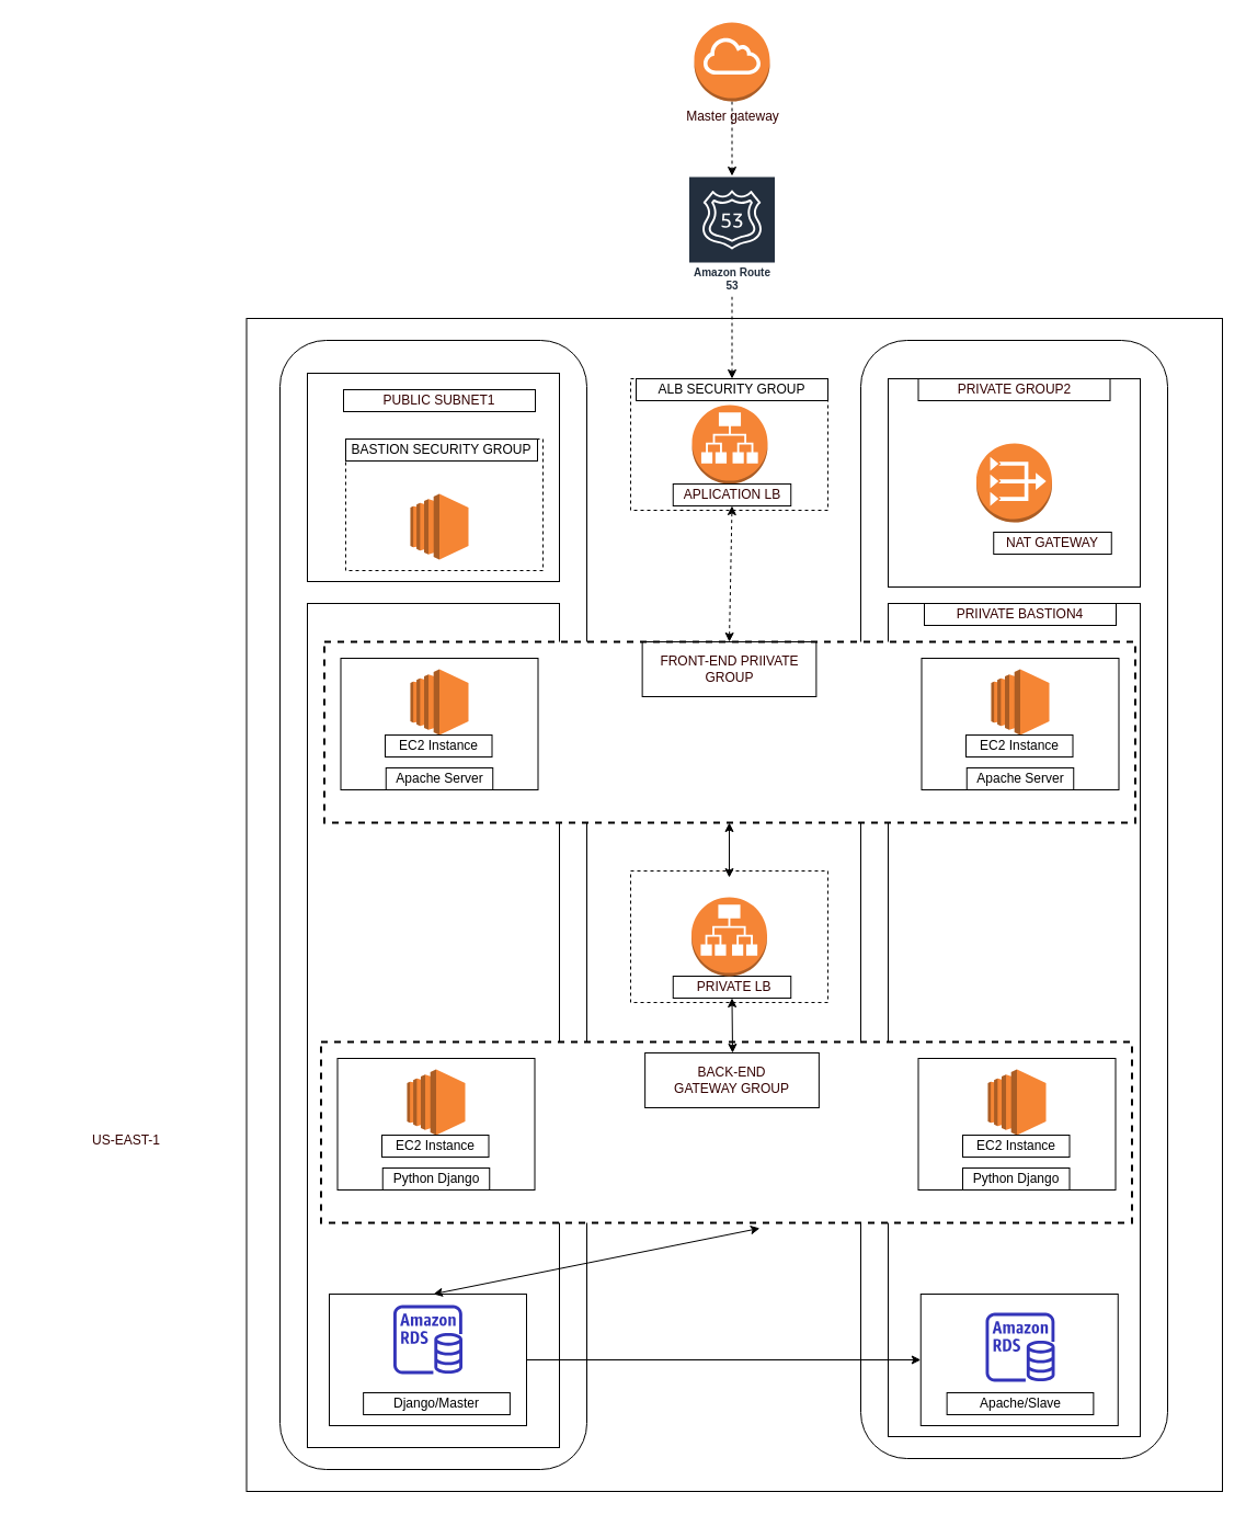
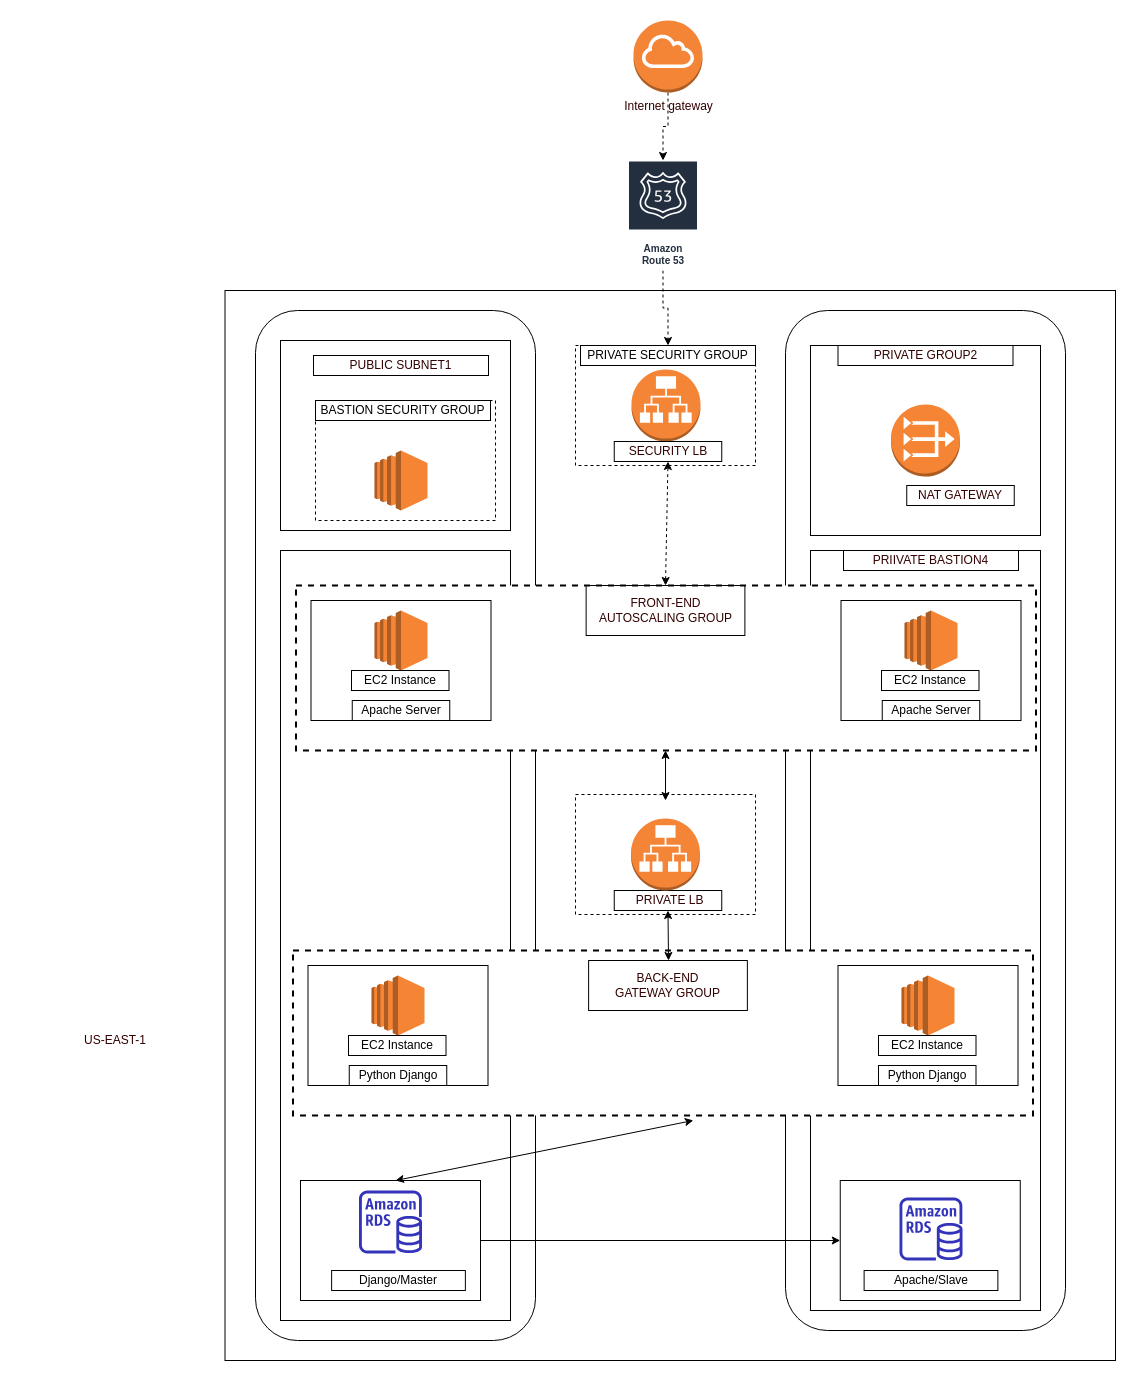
  <mxCell id="0" />
  <mxCell id="1" parent="0" />
  <mxCell id="2" value="" style="rounded=0;whiteSpace=wrap;html=1;fontColor=#FFFFFF;strokeColor=#000000;strokeWidth=0;gradientColor=none;" vertex="1" parent="1"><mxGeometry x="300" y="590" width="120" height="60" as="geometry" /></mxCell>
  <mxCell id="3" value="" style="rounded=0;whiteSpace=wrap;html=1;fontColor=#000000;strokeColor=#BD7000;strokeWidth=0;fillColor=#f0a30a;" vertex="1" parent="1"><mxGeometry x="300" y="590" width="725" height="160" as="geometry" /></mxCell>
  <mxCell id="4" value="" style="rounded=0;whiteSpace=wrap;html=1;fontColor=#000000;strokeColor=#BD7000;strokeWidth=0;fillColor=#f0a30a;" vertex="1" parent="1"><mxGeometry x="295" y="580" width="120" height="60" as="geometry" /></mxCell>
  <mxCell id="5" value="" style="rounded=0;whiteSpace=wrap;html=1;fontColor=#FFFFFF;strokeColor=#000000;strokeWidth=0;gradientColor=none;" vertex="1" parent="1"><mxGeometry x="315" y="610" width="120" height="60" as="geometry" /></mxCell>
  <mxCell id="6" value="" style="rounded=0;whiteSpace=wrap;html=1;fontColor=#FFFFFF;strokeColor=#000000;gradientColor=none;dashed=1;strokeWidth=11;" vertex="1" parent="1"><mxGeometry x="295" y="580" width="730" height="170" as="geometry" /></mxCell>
  <mxCell id="7" style="edgeStyle=orthogonalEdgeStyle;rounded=0;orthogonalLoop=1;jettySize=auto;html=1;fontColor=#FFFFFF;dashed=1;" edge="1" parent="1" source="8" target="27"><mxGeometry relative="1" as="geometry" /></mxCell>
- <mxCell id="8" value="&lt;font color=&quot;#330000&quot;&gt;Master gateway&lt;/font&gt;" style="outlineConnect=0;dashed=0;verticalLabelPosition=bottom;verticalAlign=top;align=center;html=1;shape=mxgraph.aws3.internet_gateway;fillColor=#F58536;gradientColor=none;fontColor=#FFFFFF;" vertex="1" parent="1"><mxGeometry x="633" y="20" width="69" height="72" as="geometry" /></mxCell>
+ <mxCell id="8" value="&lt;font color=&quot;#330000&quot;&gt;Internet gateway&lt;/font&gt;" style="outlineConnect=0;dashed=0;verticalLabelPosition=bottom;verticalAlign=top;align=center;html=1;shape=mxgraph.aws3.internet_gateway;fillColor=#F58536;gradientColor=none;fontColor=#FFFFFF;" vertex="1" parent="1"><mxGeometry x="633" y="20" width="69" height="72" as="geometry" /></mxCell>
  <mxCell id="9" value="" style="rounded=0;whiteSpace=wrap;html=1;fontColor=#FFFFFF;gradientColor=none;" vertex="1" parent="1"><mxGeometry x="224.5" y="290" width="890.5" height="1070" as="geometry" /></mxCell>
  <mxCell id="10" value="" style="rounded=1;whiteSpace=wrap;html=1;fontColor=#FFFFFF;gradientColor=none;" vertex="1" parent="1"><mxGeometry x="255" y="310" width="280" height="1030" as="geometry" /></mxCell>
  <mxCell id="11" value="&lt;font color=&quot;#330000&quot;&gt;US-EAST-1&lt;/font&gt;" style="text;html=1;strokeColor=none;fillColor=none;align=center;verticalAlign=middle;whiteSpace=wrap;rounded=0;fontColor=#FFFFFF;" vertex="1" parent="1"><mxGeometry x="20" y="1030" width="190" height="20" as="geometry" /></mxCell>
  <mxCell id="12" value="" style="rounded=1;whiteSpace=wrap;html=1;fontColor=#FFFFFF;gradientColor=none;" vertex="1" parent="1"><mxGeometry x="785" y="310" width="280" height="1020" as="geometry" /></mxCell>
  <mxCell id="13" value="" style="rounded=0;whiteSpace=wrap;html=1;fontColor=#FFFFFF;gradientColor=none;" vertex="1" parent="1"><mxGeometry x="280" y="340" width="230" height="190" as="geometry" /></mxCell>
  <mxCell id="14" value="" style="rounded=0;whiteSpace=wrap;html=1;fontColor=#FFFFFF;gradientColor=none;dashed=1;" vertex="1" parent="1"><mxGeometry x="315" y="400" width="180" height="120" as="geometry" /></mxCell>
  <mxCell id="15" value="" style="outlineConnect=0;dashed=0;verticalLabelPosition=bottom;verticalAlign=top;align=center;html=1;shape=mxgraph.aws3.ec2;fillColor=#F58534;gradientColor=none;fontColor=#FFFFFF;" vertex="1" parent="1"><mxGeometry x="374" y="450" width="53" height="60" as="geometry" /></mxCell>
  <mxCell id="16" value="&lt;font color=&quot;#000000&quot;&gt;BASTION SECURITY GROUP&lt;/font&gt;" style="text;html=1;fillColor=none;align=center;verticalAlign=middle;whiteSpace=wrap;rounded=0;fontColor=#FFFFFF;strokeColor=#000000;" vertex="1" parent="1"><mxGeometry x="315" y="400" width="175" height="20" as="geometry" /></mxCell>
  <mxCell id="17" value="&lt;font color=&quot;#330000&quot;&gt;PUBLIC SUBNET1&lt;/font&gt;" style="text;html=1;fillColor=none;align=center;verticalAlign=middle;whiteSpace=wrap;rounded=0;fontColor=#FFFFFF;strokeColor=#000000;" vertex="1" parent="1"><mxGeometry x="313" y="355" width="175" height="20" as="geometry" /></mxCell>
  <mxCell id="18" value="" style="rounded=0;whiteSpace=wrap;html=1;fontColor=#FFFFFF;gradientColor=none;" vertex="1" parent="1"><mxGeometry x="810" y="345" width="230" height="190" as="geometry" /></mxCell>
  <mxCell id="19" value="&lt;font color=&quot;#330000&quot;&gt;PRIVATE GROUP2&lt;br&gt;&lt;/font&gt;" style="text;html=1;fillColor=none;align=center;verticalAlign=middle;whiteSpace=wrap;rounded=0;fontColor=#FFFFFF;strokeColor=#000000;" vertex="1" parent="1"><mxGeometry x="837.5" y="345" width="175" height="20" as="geometry" /></mxCell>
  <mxCell id="20" value="" style="outlineConnect=0;dashed=0;verticalLabelPosition=bottom;verticalAlign=top;align=center;html=1;shape=mxgraph.aws3.vpc_nat_gateway;fillColor=#F58534;gradientColor=none;fontColor=#FFFFFF;strokeColor=#000000;" vertex="1" parent="1"><mxGeometry x="890.5" y="404" width="69" height="72" as="geometry" /></mxCell>
  <mxCell id="21" value="&lt;font color=&quot;#330000&quot;&gt;NAT GATEWAY&lt;br&gt;&lt;/font&gt;" style="text;html=1;fillColor=none;align=center;verticalAlign=middle;whiteSpace=wrap;rounded=0;fontColor=#FFFFFF;strokeColor=#000000;" vertex="1" parent="1"><mxGeometry x="906.25" y="485" width="107.5" height="20" as="geometry" /></mxCell>
  <mxCell id="22" value="" style="rounded=0;whiteSpace=wrap;html=1;fontColor=#FFFFFF;gradientColor=none;dashed=1;" vertex="1" parent="1"><mxGeometry x="575" y="345" width="180" height="120" as="geometry" /></mxCell>
  <mxCell id="23" value="" style="outlineConnect=0;dashed=0;verticalLabelPosition=bottom;verticalAlign=top;align=center;html=1;shape=mxgraph.aws3.application_load_balancer;fillColor=#F58536;gradientColor=none;fontColor=#FFFFFF;strokeColor=#000000;" vertex="1" parent="1"><mxGeometry x="631" y="369" width="69" height="72" as="geometry" /></mxCell>
- <mxCell id="24" value="&lt;font color=&quot;#000000&quot;&gt;ALB SECURITY GROUP&lt;/font&gt;" style="text;html=1;fillColor=none;align=center;verticalAlign=middle;whiteSpace=wrap;rounded=0;fontColor=#FFFFFF;strokeColor=#000000;" vertex="1" parent="1"><mxGeometry x="580" y="345" width="175" height="20" as="geometry" /></mxCell>
- <mxCell id="25" value="&lt;font color=&quot;#330000&quot;&gt;APLICATION LB&lt;br&gt;&lt;/font&gt;" style="text;html=1;fillColor=none;align=center;verticalAlign=middle;whiteSpace=wrap;rounded=0;fontColor=#FFFFFF;strokeColor=#000000;" vertex="1" parent="1"><mxGeometry x="613.75" y="441" width="107.5" height="20" as="geometry" /></mxCell>
+ <mxCell id="24" value="&lt;font color=&quot;#000000&quot;&gt;PRIVATE SECURITY GROUP&lt;/font&gt;" style="text;html=1;fillColor=none;align=center;verticalAlign=middle;whiteSpace=wrap;rounded=0;fontColor=#FFFFFF;strokeColor=#000000;" vertex="1" parent="1"><mxGeometry x="580" y="345" width="175" height="20" as="geometry" /></mxCell>
+ <mxCell id="25" value="&lt;font color=&quot;#330000&quot;&gt;SECURITY LB&lt;br&gt;&lt;/font&gt;" style="text;html=1;fillColor=none;align=center;verticalAlign=middle;whiteSpace=wrap;rounded=0;fontColor=#FFFFFF;strokeColor=#000000;" vertex="1" parent="1"><mxGeometry x="613.75" y="441" width="107.5" height="20" as="geometry" /></mxCell>
  <mxCell id="26" style="edgeStyle=orthogonalEdgeStyle;rounded=0;orthogonalLoop=1;jettySize=auto;html=1;entryX=0.5;entryY=0;entryDx=0;entryDy=0;fontColor=#FFFFFF;dashed=1;" edge="1" parent="1" source="27" target="24"><mxGeometry relative="1" as="geometry" /></mxCell>
- <mxCell id="27" value="Amazon Route 53" style="outlineConnect=0;fontColor=#232F3E;gradientColor=none;strokeColor=#ffffff;fillColor=#232F3E;dashed=0;verticalLabelPosition=middle;verticalAlign=bottom;align=center;html=1;whiteSpace=wrap;fontSize=10;fontStyle=1;spacing=3;shape=mxgraph.aws4.productIcon;prIcon=mxgraph.aws4.route_53;" vertex="1" parent="1"><mxGeometry x="627.5" width="80" height="110" as="geometry" y="160" /></mxCell>
+ <mxCell id="27" value="Amazon Route 53" style="outlineConnect=0;fontColor=#232F3E;gradientColor=none;strokeColor=#ffffff;fillColor=#232F3E;dashed=0;verticalLabelPosition=middle;verticalAlign=bottom;align=center;html=1;whiteSpace=wrap;fontSize=10;fontStyle=1;spacing=3;shape=mxgraph.aws4.productIcon;prIcon=mxgraph.aws4.route_53;" vertex="1" parent="1"><mxGeometry x="627.5" y="160" width="70" height="110" as="geometry" /></mxCell>
  <mxCell id="28" value="" style="rounded=0;whiteSpace=wrap;html=1;fontColor=#FFFFFF;gradientColor=none;" vertex="1" parent="1"><mxGeometry x="280" y="550" width="230" height="770" as="geometry" /></mxCell>
  <mxCell id="29" value="&lt;font color=&quot;#000000&quot;&gt;BASTION SECURITY GROUP&lt;/font&gt;" style="text;html=1;fillColor=none;align=center;verticalAlign=middle;whiteSpace=wrap;rounded=0;fontColor=#FFFFFF;strokeColor=#000000;" vertex="1" parent="1"><mxGeometry x="310.5" y="600" width="175" height="20" as="geometry" /></mxCell>
  <mxCell id="30" value="" style="rounded=0;whiteSpace=wrap;html=1;fontColor=#FFFFFF;gradientColor=none;" vertex="1" parent="1"><mxGeometry x="810" y="550" width="230" height="760" as="geometry" /></mxCell>
  <mxCell id="31" value="&lt;font color=&quot;#330000&quot;&gt;PRIIVATE BASTION4&lt;/font&gt;" style="text;html=1;fillColor=none;align=center;verticalAlign=middle;whiteSpace=wrap;rounded=0;fontColor=#FFFFFF;strokeColor=#000000;" vertex="1" parent="1"><mxGeometry x="843" y="550" width="175" height="20" as="geometry" /></mxCell>
  <mxCell id="32" value="" style="rounded=0;whiteSpace=wrap;html=1;strokeWidth=2;dashed=1;" vertex="1" parent="1"><mxGeometry x="295.5" y="585" width="740" height="165" as="geometry" /></mxCell>
  <mxCell id="33" value="" style="rounded=0;whiteSpace=wrap;html=1;fontColor=#FFFFFF;gradientColor=none;" vertex="1" parent="1"><mxGeometry x="840.5" y="600" width="180" height="120" as="geometry" /></mxCell>
  <mxCell id="34" value="" style="outlineConnect=0;dashed=0;verticalLabelPosition=bottom;verticalAlign=top;align=center;html=1;shape=mxgraph.aws3.ec2;fillColor=#F58534;gradientColor=none;fontColor=#FFFFFF;" vertex="1" parent="1"><mxGeometry x="904" y="610" width="53" height="60" as="geometry" /></mxCell>
  <mxCell id="35" value="&lt;font color=&quot;#000000&quot;&gt;EC2 Instance&lt;br&gt;&lt;/font&gt;" style="text;html=1;fillColor=none;align=center;verticalAlign=middle;whiteSpace=wrap;rounded=0;fontColor=#FFFFFF;strokeColor=#000000;" vertex="1" parent="1"><mxGeometry x="881" y="670" width="97.5" height="20" as="geometry" /></mxCell>
  <mxCell id="36" value="&lt;font color=&quot;#000000&quot;&gt;Apache Server&lt;br&gt;&lt;/font&gt;" style="text;html=1;fillColor=none;align=center;verticalAlign=middle;whiteSpace=wrap;rounded=0;fontColor=#FFFFFF;strokeColor=#000000;" vertex="1" parent="1"><mxGeometry x="881.75" y="700" width="97.5" height="20" as="geometry" /></mxCell>
  <mxCell id="37" value="" style="rounded=0;whiteSpace=wrap;html=1;fontColor=#FFFFFF;gradientColor=none;" vertex="1" parent="1"><mxGeometry x="310.5" y="600" width="180" height="120" as="geometry" /></mxCell>
  <mxCell id="38" value="" style="outlineConnect=0;dashed=0;verticalLabelPosition=bottom;verticalAlign=top;align=center;html=1;shape=mxgraph.aws3.ec2;fillColor=#F58534;gradientColor=none;fontColor=#FFFFFF;" vertex="1" parent="1"><mxGeometry x="374" y="610" width="53" height="60" as="geometry" /></mxCell>
  <mxCell id="39" value="&lt;font color=&quot;#000000&quot;&gt;EC2 Instance&lt;br&gt;&lt;/font&gt;" style="text;html=1;fillColor=none;align=center;verticalAlign=middle;whiteSpace=wrap;rounded=0;fontColor=#FFFFFF;strokeColor=#000000;" vertex="1" parent="1"><mxGeometry x="351" y="670" width="97.5" height="20" as="geometry" /></mxCell>
  <mxCell id="40" value="&lt;font color=&quot;#000000&quot;&gt;Apache Server&lt;br&gt;&lt;/font&gt;" style="text;html=1;fillColor=none;align=center;verticalAlign=middle;whiteSpace=wrap;rounded=0;fontColor=#FFFFFF;strokeColor=#000000;" vertex="1" parent="1"><mxGeometry x="351.75" y="700" width="97.5" height="20" as="geometry" /></mxCell>
- <mxCell id="41" value="&lt;font color=&quot;#330000&quot;&gt;FRONT-END PRIIVATE GROUP&lt;br&gt;&lt;/font&gt;" style="text;html=1;fillColor=none;align=center;verticalAlign=middle;whiteSpace=wrap;rounded=0;fontColor=#FFFFFF;strokeColor=#000000;" vertex="1" parent="1"><mxGeometry x="585.63" y="585" width="158.75" height="50" as="geometry" /></mxCell>
+ <mxCell id="41" value="&lt;font color=&quot;#330000&quot;&gt;FRONT-END AUTOSCALING GROUP&lt;br&gt;&lt;/font&gt;" style="text;html=1;fillColor=none;align=center;verticalAlign=middle;whiteSpace=wrap;rounded=0;fontColor=#FFFFFF;strokeColor=#000000;" vertex="1" parent="1"><mxGeometry x="585.63" y="585" width="158.75" height="50" as="geometry" /></mxCell>
  <mxCell id="42" value="" style="outlineConnect=0;dashed=0;verticalLabelPosition=bottom;verticalAlign=top;align=center;html=1;shape=mxgraph.aws3.application_load_balancer;fillColor=#F58536;gradientColor=none;fontColor=#FFFFFF;strokeColor=#000000;" vertex="1" parent="1"><mxGeometry x="626" y="794" width="69" height="72" as="geometry" /></mxCell>
  <mxCell id="43" value="" style="rounded=0;whiteSpace=wrap;html=1;fontColor=#FFFFFF;gradientColor=none;dashed=1;" vertex="1" parent="1"><mxGeometry x="575" y="794" width="180" height="120" as="geometry" /></mxCell>
  <mxCell id="44" value="&lt;font color=&quot;#330000&quot;&gt;&amp;nbsp;PRIVATE LB&lt;br&gt;&lt;/font&gt;" style="text;html=1;fillColor=none;align=center;verticalAlign=middle;whiteSpace=wrap;rounded=0;fontColor=#FFFFFF;strokeColor=#000000;" vertex="1" parent="1"><mxGeometry x="613.75" y="890" width="107.5" height="20" as="geometry" /></mxCell>
  <mxCell id="45" value="" style="outlineConnect=0;dashed=0;verticalLabelPosition=bottom;verticalAlign=top;align=center;html=1;shape=mxgraph.aws3.application_load_balancer;fillColor=#F58536;gradientColor=none;fontColor=#FFFFFF;strokeColor=#000000;" vertex="1" parent="1"><mxGeometry x="630.5" y="818" width="69" height="72" as="geometry" /></mxCell>
  <mxCell id="46" value="" style="endArrow=classic;startArrow=classic;html=1;fontColor=#FFFFFF;exitX=0.5;exitY=0;exitDx=0;exitDy=0;entryX=0.5;entryY=1;entryDx=0;entryDy=0;dashed=1;" edge="1" parent="1" source="41" target="25"><mxGeometry width="50" height="50" relative="1" as="geometry"><mxPoint x="645" y="540" as="sourcePoint" /><mxPoint x="695" y="490" as="targetPoint" /></mxGeometry></mxCell>
  <mxCell id="47" value="" style="endArrow=classic;startArrow=classic;html=1;fontColor=#FFFFFF;" edge="1" parent="1"><mxGeometry width="50" height="50" relative="1" as="geometry"><mxPoint x="665" y="800" as="sourcePoint" /><mxPoint x="665" y="750" as="targetPoint" /></mxGeometry></mxCell>
  <mxCell id="48" value="" style="rounded=0;whiteSpace=wrap;html=1;strokeWidth=2;dashed=1;" vertex="1" parent="1"><mxGeometry x="292.5" y="950" width="740" height="165" as="geometry" /></mxCell>
  <mxCell id="49" value="" style="rounded=0;whiteSpace=wrap;html=1;fontColor=#FFFFFF;gradientColor=none;" vertex="1" parent="1"><mxGeometry x="307.5" y="965" width="180" height="120" as="geometry" /></mxCell>
  <mxCell id="50" value="" style="outlineConnect=0;dashed=0;verticalLabelPosition=bottom;verticalAlign=top;align=center;html=1;shape=mxgraph.aws3.ec2;fillColor=#F58534;gradientColor=none;fontColor=#FFFFFF;" vertex="1" parent="1"><mxGeometry x="371" y="975" width="53" height="60" as="geometry" /></mxCell>
  <mxCell id="51" value="&lt;font color=&quot;#000000&quot;&gt;EC2 Instance&lt;br&gt;&lt;/font&gt;" style="text;html=1;fillColor=none;align=center;verticalAlign=middle;whiteSpace=wrap;rounded=0;fontColor=#FFFFFF;strokeColor=#000000;" vertex="1" parent="1"><mxGeometry x="348" y="1035" width="97.5" height="20" as="geometry" /></mxCell>
  <mxCell id="52" value="&lt;font color=&quot;#000000&quot;&gt;Python Django&lt;br&gt;&lt;/font&gt;" style="text;html=1;fillColor=none;align=center;verticalAlign=middle;whiteSpace=wrap;rounded=0;fontColor=#FFFFFF;strokeColor=#000000;" vertex="1" parent="1"><mxGeometry x="348.75" y="1065" width="97.5" height="20" as="geometry" /></mxCell>
  <mxCell id="53" value="&lt;div&gt;&lt;font color=&quot;#330000&quot;&gt;BACK-END &lt;br&gt;&lt;/font&gt;&lt;/div&gt;&lt;div&gt;&lt;font color=&quot;#330000&quot;&gt;GATEWAY GROUP&lt;/font&gt;&lt;/div&gt;" style="text;html=1;fillColor=none;align=center;verticalAlign=middle;whiteSpace=wrap;rounded=0;fontColor=#FFFFFF;strokeColor=#000000;" vertex="1" parent="1"><mxGeometry x="588.12" y="960" width="158.75" height="50" as="geometry" /></mxCell>
  <mxCell id="54" value="" style="rounded=0;whiteSpace=wrap;html=1;fontColor=#FFFFFF;gradientColor=none;" vertex="1" parent="1"><mxGeometry x="837.5" y="965" width="180" height="120" as="geometry" /></mxCell>
  <mxCell id="55" value="" style="outlineConnect=0;dashed=0;verticalLabelPosition=bottom;verticalAlign=top;align=center;html=1;shape=mxgraph.aws3.ec2;fillColor=#F58534;gradientColor=none;fontColor=#FFFFFF;" vertex="1" parent="1"><mxGeometry x="901" y="975" width="53" height="60" as="geometry" /></mxCell>
  <mxCell id="56" value="&lt;font color=&quot;#000000&quot;&gt;EC2 Instance&lt;br&gt;&lt;/font&gt;" style="text;html=1;fillColor=none;align=center;verticalAlign=middle;whiteSpace=wrap;rounded=0;fontColor=#FFFFFF;strokeColor=#000000;" vertex="1" parent="1"><mxGeometry x="878" y="1035" width="97.5" height="20" as="geometry" /></mxCell>
  <mxCell id="57" value="&lt;font color=&quot;#000000&quot;&gt;Python Django&lt;br&gt;&lt;/font&gt;" style="text;html=1;fillColor=none;align=center;verticalAlign=middle;whiteSpace=wrap;rounded=0;fontColor=#FFFFFF;strokeColor=#000000;" vertex="1" parent="1"><mxGeometry x="878" y="1065" width="97.5" height="20" as="geometry" /></mxCell>
  <mxCell id="58" value="" style="endArrow=classic;startArrow=classic;html=1;fontColor=#FFFFFF;entryX=0.5;entryY=1;entryDx=0;entryDy=0;" edge="1" parent="1" target="44"><mxGeometry width="50" height="50" relative="1" as="geometry"><mxPoint x="668" y="960" as="sourcePoint" /><mxPoint x="655" y="910" as="targetPoint" /></mxGeometry></mxCell>
  <mxCell id="59" style="edgeStyle=orthogonalEdgeStyle;rounded=0;orthogonalLoop=1;jettySize=auto;html=1;fontColor=#FFFFFF;" edge="1" parent="1" source="60" target="62"><mxGeometry relative="1" as="geometry" /></mxCell>
  <mxCell id="60" value="" style="rounded=0;whiteSpace=wrap;html=1;fontColor=#FFFFFF;gradientColor=none;" vertex="1" parent="1"><mxGeometry x="300" y="1180" width="180" height="120" as="geometry" /></mxCell>
  <mxCell id="61" value="&lt;font color=&quot;#000000&quot;&gt;Django/Master&lt;/font&gt;" style="text;html=1;fillColor=none;align=center;verticalAlign=middle;whiteSpace=wrap;rounded=0;fontColor=#FFFFFF;strokeColor=#000000;" vertex="1" parent="1"><mxGeometry x="331.13" y="1270" width="133.75" height="20" as="geometry" /></mxCell>
  <mxCell id="62" value="" style="rounded=0;whiteSpace=wrap;html=1;fontColor=#FFFFFF;gradientColor=none;" vertex="1" parent="1"><mxGeometry x="839.75" y="1180" width="180" height="120" as="geometry" /></mxCell>
  <mxCell id="63" value="" style="endArrow=classic;startArrow=classic;html=1;fontColor=#FFFFFF;entryX=0.541;entryY=1.03;entryDx=0;entryDy=0;entryPerimeter=0;" edge="1" parent="1" target="48"><mxGeometry width="50" height="50" relative="1" as="geometry"><mxPoint x="395" y="1180" as="sourcePoint" /><mxPoint x="645" y="1130" as="targetPoint" /></mxGeometry></mxCell>
  <mxCell id="64" value="" style="outlineConnect=0;fontColor=#232F3E;gradientColor=none;fillColor=#3334B9;strokeColor=none;dashed=0;verticalLabelPosition=bottom;verticalAlign=top;align=center;html=1;fontSize=12;fontStyle=0;aspect=fixed;pointerEvents=1;shape=mxgraph.aws4.rds_instance;" vertex="1" parent="1"><mxGeometry x="358.5" y="1190" width="63" height="63" as="geometry" /></mxCell>
  <mxCell id="65" value="" style="outlineConnect=0;fontColor=#232F3E;gradientColor=none;fillColor=#3334B9;strokeColor=none;dashed=0;verticalLabelPosition=bottom;verticalAlign=top;align=center;html=1;fontSize=12;fontStyle=0;aspect=fixed;pointerEvents=1;shape=mxgraph.aws4.rds_instance;" vertex="1" parent="1"><mxGeometry x="899" y="1197" width="63" height="63" as="geometry" /></mxCell>
  <mxCell id="66" value="&lt;font color=&quot;#000000&quot;&gt;Apache/Slave&lt;/font&gt;" style="text;html=1;fillColor=none;align=center;verticalAlign=middle;whiteSpace=wrap;rounded=0;fontColor=#FFFFFF;strokeColor=#000000;" vertex="1" parent="1"><mxGeometry x="863.62" y="1270" width="133.75" height="20" as="geometry" /></mxCell>
